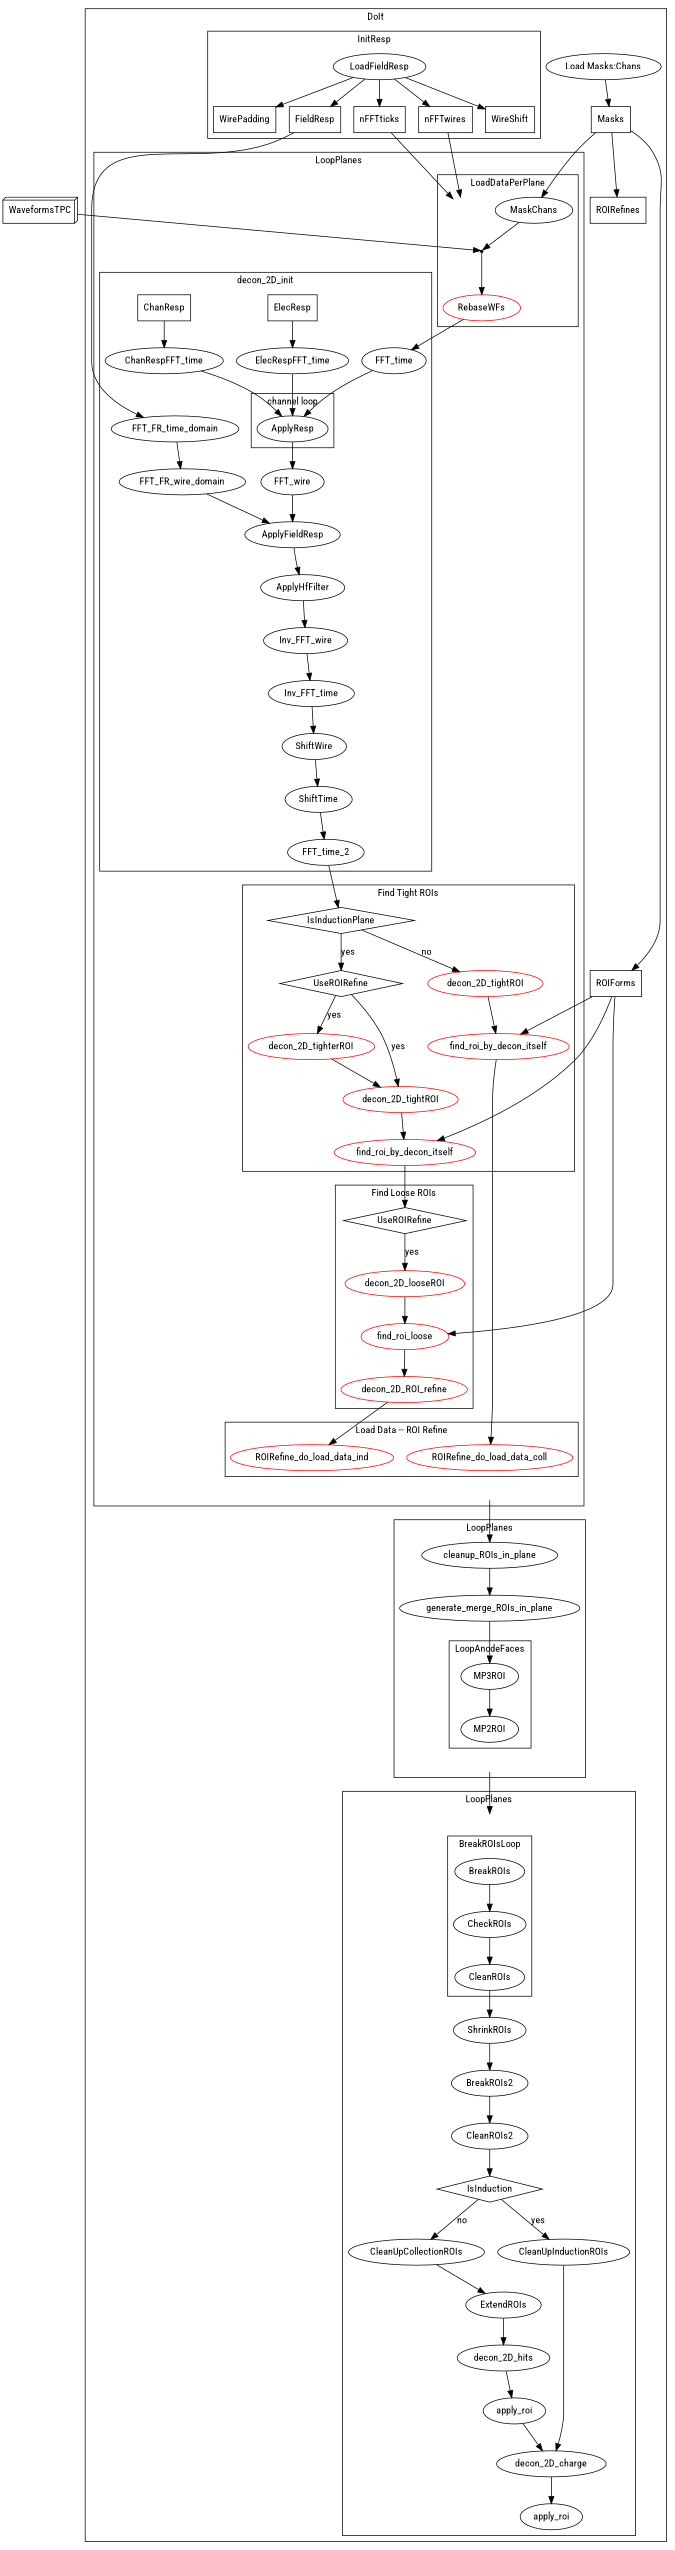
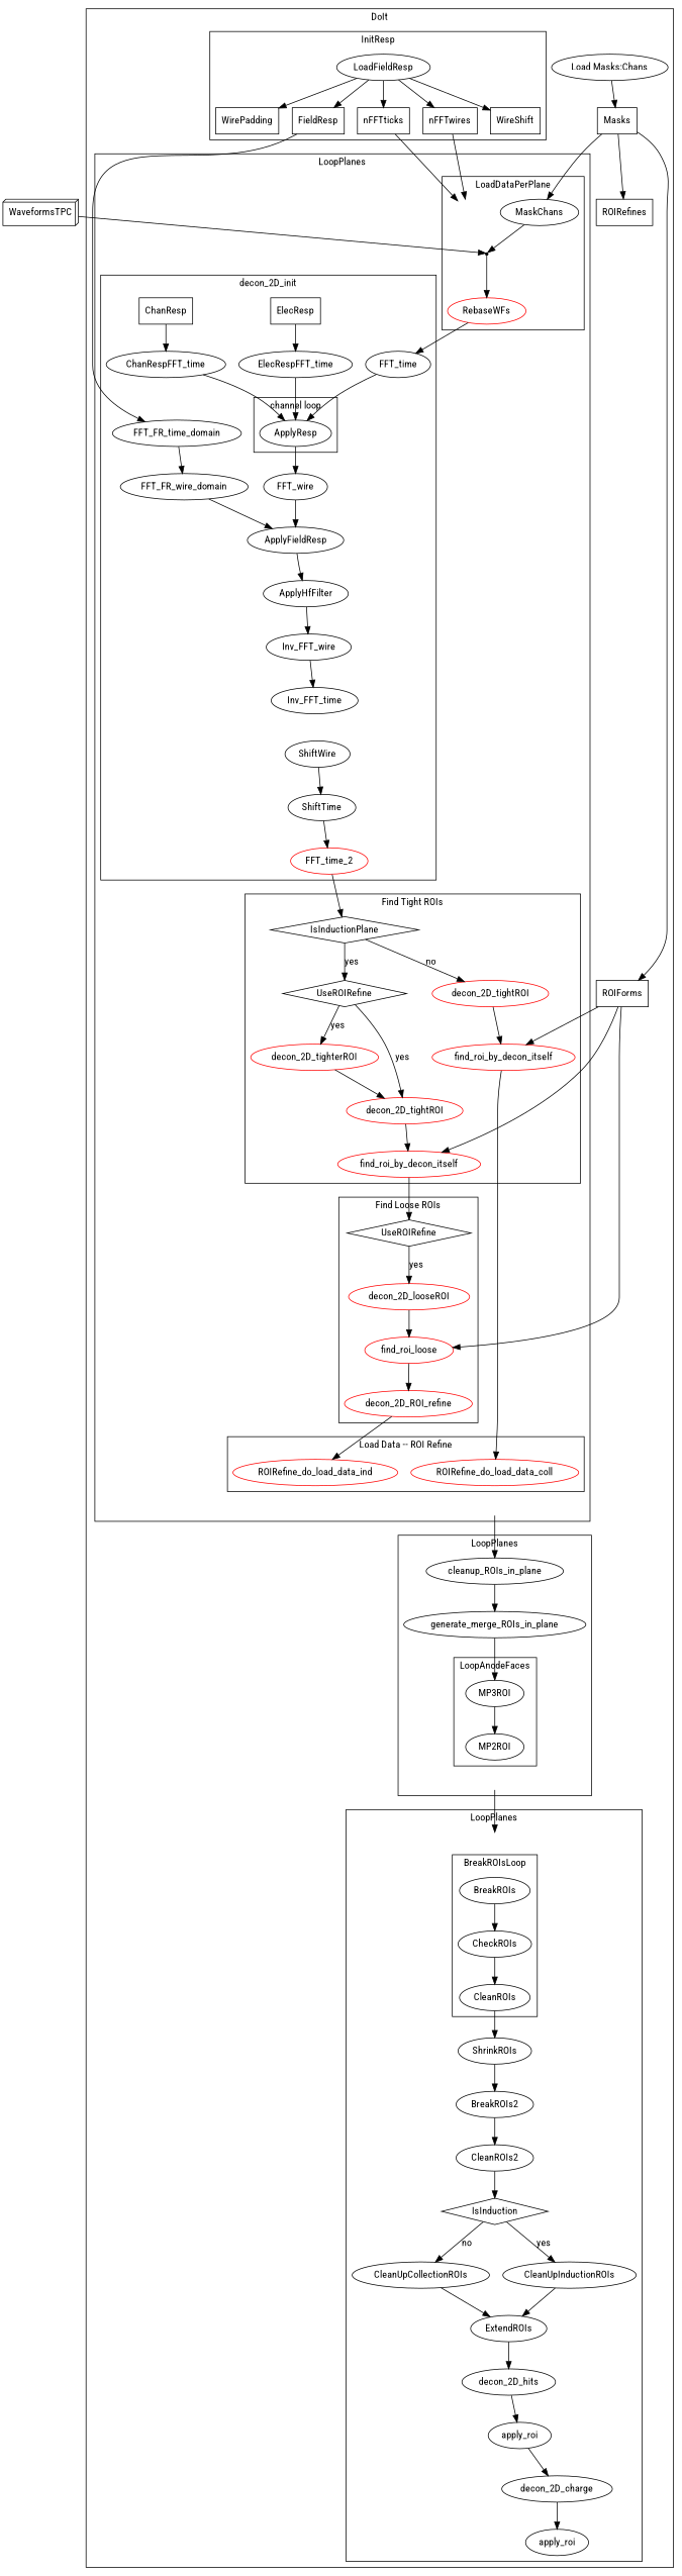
  digraph {
    compound=true
    fontname="Roboto Condensed"
    rankdir=TB
    node [fontname="Roboto Condensed"]
    edge [fontname="Roboto Condensed"]
    FieldResp [shape=rectangle]
    WireShift [shape=rectangle]
    WirePadding [shape=rectangle]
    nFFTticks [shape=rectangle]
    nFFTwires [shape=rectangle]
    LoadFieldResp
    a [style=invis]
    MaskChans
    Add [shape=point]
    RebaseWFs [color=red]
    ApplyResp
    FFT_time
    ElecResp [shape=rectangle]
    ElecRespFFT_time
    ChanResp [shape=rectangle]
    ChanRespFFT_time
    FFT_wire
    FFT_FR_wire_domain
    FFT_FR_time_domain
    ApplyFieldResp
    ApplyHfFilter
    Inv_FFT_wire
    Inv_FFT_time
    ShiftWire
    ShiftTime
-   FFT_time_2
+   FFT_time_2 [color=red]
    IsInductionPlane [shape=diamond]
    UseROIRefine [shape=diamond]
    decon_2D_tighterROI [color=red]
    n30 [color=red label=decon_2D_tightROI]
    n31 [color=red label=decon_2D_tightROI]
    find_roi_by_decon_itself [color=red]
    n33 [color=red label=find_roi_by_decon_itself]
    n34 [label=UseROIRefine shape=diamond]
    decon_2D_looseROI [color=red]
    find_roi_loose [color=red]
    decon_2D_ROI_refine [color=red]
    ROIRefine_do_load_data_ind [color=red]
    ROIRefine_do_load_data_coll [color=red]
    dummy [shape=point style=invis]
    MP3ROI
    MP2ROI
    cleanup_ROIs_in_plane
    generate_merge_ROIs_in_plane
    dummy2 [shape=point style=invis]
    BreakROIs
    CheckROIs
    CleanROIs
    dummy3 [shape=point style=invis]
    ShrinkROIs
    BreakROIs2
    CleanROIs2
    n53 [label=IsInduction shape=diamond]
    CleanUpCollectionROIs
    CleanUpInductionROIs
    ExtendROIs
    decon_2D_hits
    apply_roi
    decon_2D_charge
    n60 [label=apply_roi]
    n61 [label="Load Masks:Chans"]
    Masks [shape=rectangle]
    ROIForms [shape=rectangle]
    ROIRefines [shape=rectangle]
    WaveformsTPC [shape=box3d]
    subgraph cluster_1 {
      label=DoIt
      n61
      Masks
      ROIForms
      ROIRefines
      subgraph cluster_2 {
        label=InitResp
        FieldResp
        WireShift
        WirePadding
        nFFTticks
        nFFTwires
        LoadFieldResp
      }
      subgraph cluster_3 {
        label=LoopPlanes
        dummy
        subgraph cluster_4 {
          label=LoadDataPerPlane
          a
          MaskChans
          Add
          RebaseWFs
        }
        subgraph cluster_5 {
          label=decon_2D_init
          FFT_time
          ElecResp
          ElecRespFFT_time
          ChanResp
          ChanRespFFT_time
          FFT_wire
          FFT_FR_wire_domain
          FFT_FR_time_domain
          ApplyFieldResp
          ApplyHfFilter
          Inv_FFT_wire
          Inv_FFT_time
          ShiftWire
          ShiftTime
          FFT_time_2
          subgraph cluster_6 {
            label="channel loop"
            ApplyResp
          }
        }
        subgraph cluster_7 {
          label="Find Tight ROIs"
          IsInductionPlane
          UseROIRefine
          decon_2D_tighterROI
          n30
          n31
          find_roi_by_decon_itself
          n33
        }
        subgraph cluster_8 {
          label="Find Loose ROIs"
          n34
          decon_2D_looseROI
          find_roi_loose
          decon_2D_ROI_refine
        }
        subgraph cluster_9 {
          label="Load Data -- ROI Refine"
          ROIRefine_do_load_data_ind
          ROIRefine_do_load_data_coll
        }
      }
      subgraph cluster_10 {
        label=LoopPlanes
        cleanup_ROIs_in_plane
        generate_merge_ROIs_in_plane
        dummy2
        subgraph cluster_11 {
          label=LoopAnodeFaces
          MP3ROI
          MP2ROI
        }
      }
      subgraph cluster_12 {
        label=LoopPlanes
        dummy3
        ShrinkROIs
        BreakROIs2
        CleanROIs2
        n53
        CleanUpCollectionROIs
        CleanUpInductionROIs
        ExtendROIs
        decon_2D_hits
        apply_roi
        decon_2D_charge
        n60
        subgraph cluster_13 {
          label=BreakROIsLoop
          BreakROIs
          CheckROIs
          CleanROIs
        }
      }
    }
    FieldResp -> FFT_FR_time_domain
    nFFTticks -> a
    nFFTwires -> a
    LoadFieldResp -> FieldResp
    LoadFieldResp -> WireShift
    LoadFieldResp -> WirePadding
    LoadFieldResp -> nFFTticks
    LoadFieldResp -> nFFTwires
    MaskChans -> Add
    Add -> RebaseWFs
    RebaseWFs -> FFT_time
    ApplyResp -> FFT_wire
    FFT_time -> ApplyResp
    ElecResp -> ElecRespFFT_time
    ElecRespFFT_time -> ApplyResp
    ChanResp -> ChanRespFFT_time
    ChanRespFFT_time -> ApplyResp
    FFT_wire -> ApplyFieldResp
    FFT_FR_wire_domain -> ApplyFieldResp
    FFT_FR_time_domain -> FFT_FR_wire_domain
    ApplyFieldResp -> ApplyHfFilter
    ApplyHfFilter -> Inv_FFT_wire
    Inv_FFT_wire -> Inv_FFT_time
-   Inv_FFT_time -> ShiftWire
    ShiftWire -> ShiftTime
    ShiftTime -> FFT_time_2
    FFT_time_2 -> IsInductionPlane
    IsInductionPlane -> UseROIRefine [label=yes]
    IsInductionPlane -> n31 [label=no]
    UseROIRefine -> decon_2D_tighterROI [label=yes]
    UseROIRefine -> n30 [label=yes]
    decon_2D_tighterROI -> n30
    n30 -> n33
    n31 -> find_roi_by_decon_itself
    find_roi_by_decon_itself -> ROIRefine_do_load_data_coll
    n33 -> n34
    n34 -> decon_2D_looseROI [label=yes]
    decon_2D_looseROI -> find_roi_loose
    find_roi_loose -> decon_2D_ROI_refine
    decon_2D_ROI_refine -> ROIRefine_do_load_data_ind
    ROIRefine_do_load_data_coll -> dummy [style=invis]
    dummy -> cleanup_ROIs_in_plane [style=solid]
    MP3ROI -> MP2ROI [style=solid]
    MP2ROI -> dummy2 [style=invis]
    cleanup_ROIs_in_plane -> generate_merge_ROIs_in_plane [style=solid]
    generate_merge_ROIs_in_plane -> MP3ROI [style=solid]
    dummy2 -> dummy3 [style=solid]
    BreakROIs -> CheckROIs [style=solid]
    CheckROIs -> CleanROIs [style=solid]
    CleanROIs -> ShrinkROIs [style=solid]
    dummy3 -> BreakROIs [style=invis]
    ShrinkROIs -> BreakROIs2 [style=solid]
    BreakROIs2 -> CleanROIs2 [style=solid]
    CleanROIs2 -> n53 [style=solid]
    n53 -> CleanUpCollectionROIs [label=no style=solid]
    n53 -> CleanUpInductionROIs [label=yes style=solid]
    CleanUpCollectionROIs -> ExtendROIs [style=solid]
-   CleanUpInductionROIs -> decon_2D_charge [style=solid]
+   CleanUpInductionROIs -> ExtendROIs [style=solid]
    ExtendROIs -> decon_2D_hits [style=solid]
    decon_2D_hits -> apply_roi [style=solid]
    apply_roi -> decon_2D_charge [style=solid]
    decon_2D_charge -> n60 [style=solid]
    n61 -> Masks
    Masks -> MaskChans
    Masks -> ROIForms
    Masks -> ROIRefines
    ROIForms -> find_roi_by_decon_itself
    ROIForms -> n33
    ROIForms -> find_roi_loose
    WaveformsTPC -> Add
  }
